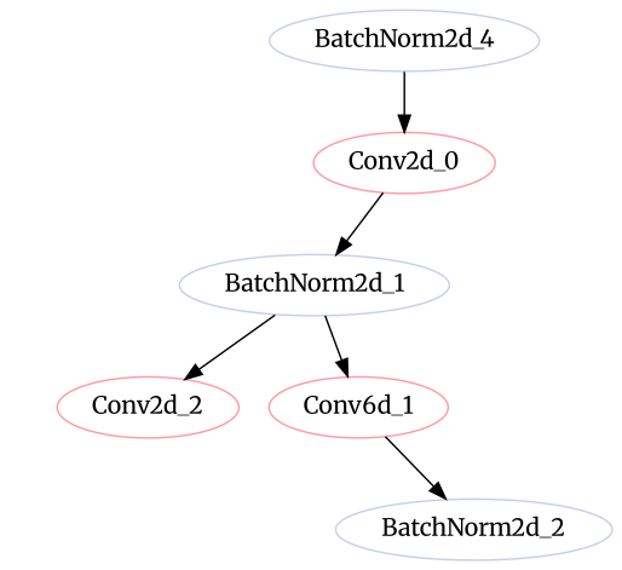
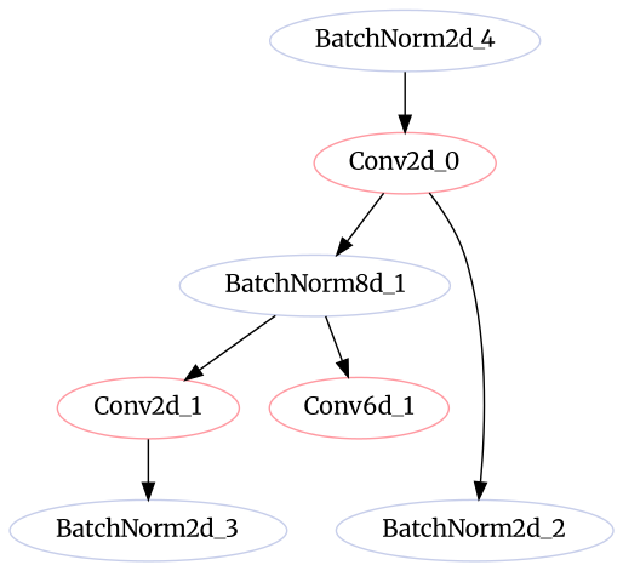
  strict digraph {
    fontname=Merriweather
    node [color="#C7CEEA" fontname=Merriweather params=192 type=BatchNorm2d]
    edge [fontname=Merriweather]
    n1 [label=BatchNorm2d_4 layer_name="features.11.conv.3"]
    Conv2d_0 [color="#FF9AA2" layer_name="features.12.conv.0.0" params=55296 type=Conv2d]
-   BatchNorm2d_1 [layer_name="features.12.conv.0.1" params=1152]
+   BatchNorm2d_1 [layer_name="features.12.conv.0.1" params=1152 label=BatchNorm8d_1]
    n4 [color="#FF9AA2" label=Conv6d_1 layer_name="features.12.conv.1.0" params=5184 type=Conv2d]
-   Conv2d_2 [color="#FF9AA2" layer_name="features.12.conv.2" params=55296 type=Conv2d]
+   Conv2d_2 [color="#FF9AA2" layer_name="features.12.conv.2" params=55296 type=Conv2d label=Conv2d_1]
    BatchNorm2d_2 [layer_name="features.12.conv.1.1" params=1152]
+   BatchNorm2d_3 [layer_name="features.12.conv.3"]
    n1 -> Conv2d_0
    Conv2d_0 -> BatchNorm2d_1
    BatchNorm2d_1 -> n4
    BatchNorm2d_1 -> Conv2d_2
-   n4 -> BatchNorm2d_2
+   Conv2d_0 -> BatchNorm2d_2
+   Conv2d_2 -> BatchNorm2d_3
  }
